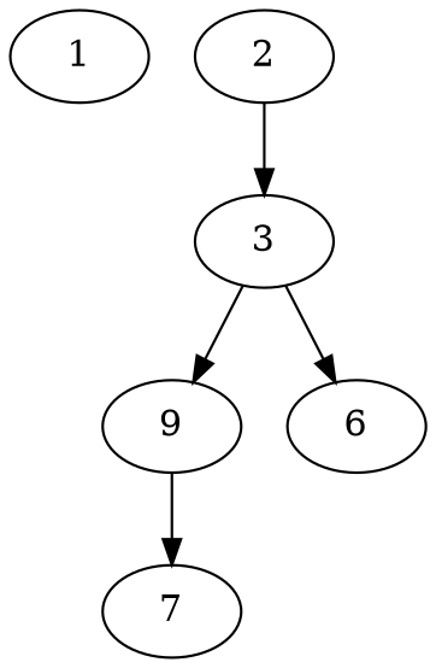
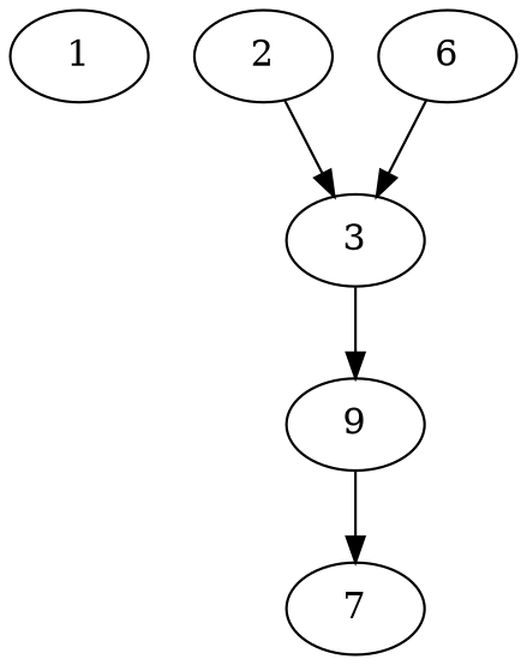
  digraph {
    1 [alpha=43.12]
    2 [alpha=49.29]
    3 [alpha=20.97]
    n4 [alpha=40.14 label=9]
    6 [alpha=26.93]
    7 [alpha=48.46]
    2 -> 3
    3 -> n4
-   3 -> 6
+   6 -> 3
    n4 -> 7
  }
